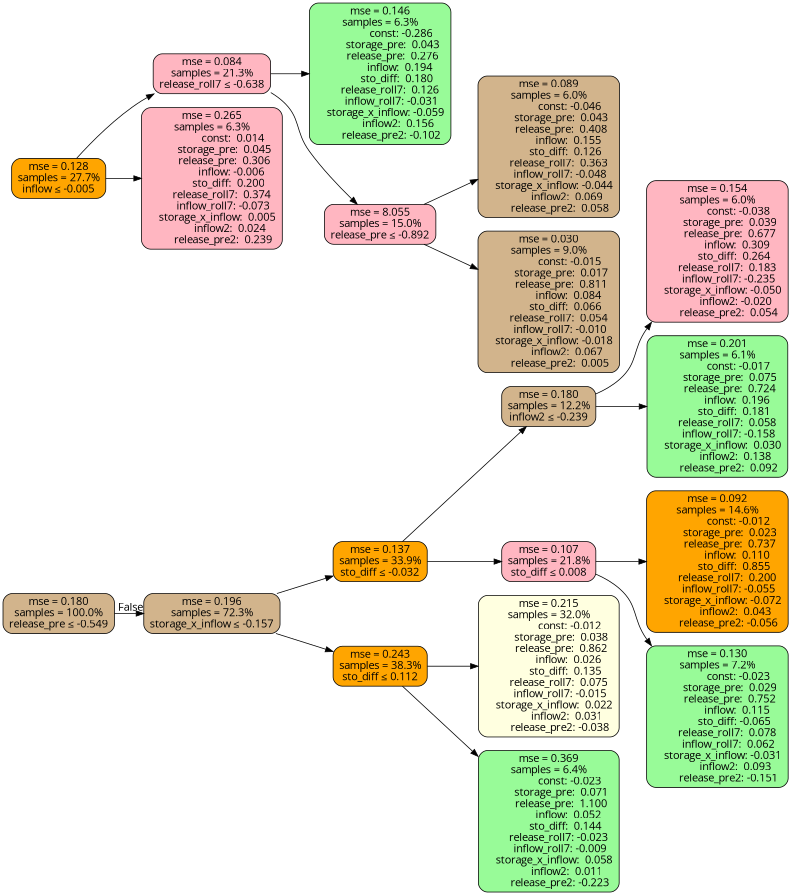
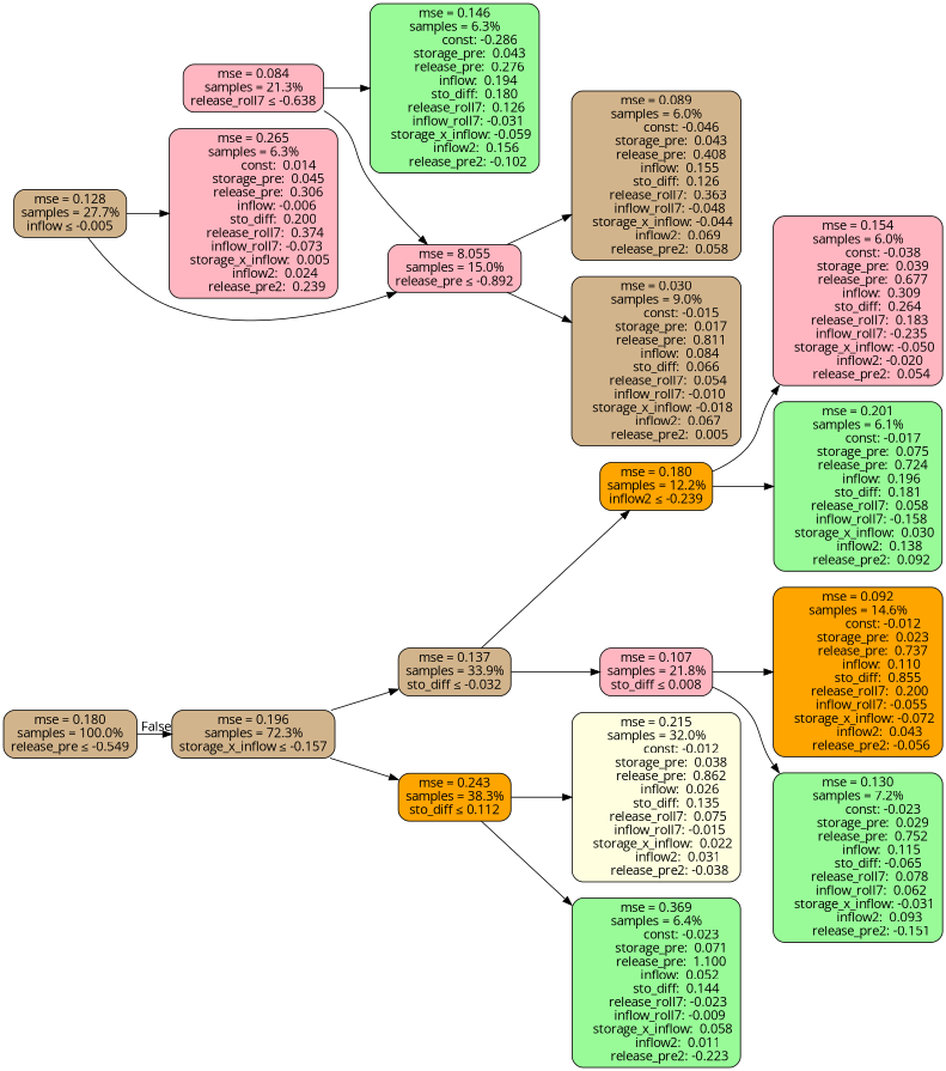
  digraph {
    fontname="Open Sans"
    rankdir=LR
    node [color=black fillcolor=tan fontname="Open Sans" shape=rectangle style="filled, rounded"]
    edge [fontname="Open Sans"]
    n1 [label="mse = 0.180\nsamples = 100.0%\nrelease_pre &le; -0.549"]
    n2 [label="mse = 0.196\nsamples = 72.3%\nstorage_x_inflow &le; -0.157"]
-   n3 [fillcolor=orange label="mse = 0.128\nsamples = 27.7%\ninflow &le; -0.005"]
+   n3 [label="mse = 0.128\nsamples = 27.7%\ninflow &le; -0.005"]
    n4 [fillcolor=lightpink label="mse = 0.084\nsamples = 21.3%\nrelease_roll7 &le; -0.638"]
    n5 [fillcolor=lightpink label="mse = 0.265\nsamples = 6.3%\n               const:  0.014\n         storage_pre:  0.045\n         release_pre:  0.306\n              inflow: -0.006\n            sto_diff:  0.200\n       release_roll7:  0.374\n        inflow_roll7: -0.073\n    storage_x_inflow:  0.005\n             inflow2:  0.024\n        release_pre2:  0.239"]
-   n6 [fillcolor=orange label="mse = 0.137\nsamples = 33.9%\nsto_diff &le; -0.032"]
+   n6 [label="mse = 0.137\nsamples = 33.9%\nsto_diff &le; -0.032"]
    n7 [fillcolor=orange label="mse = 0.243\nsamples = 38.3%\nsto_diff &le; 0.112"]
    n8 [fillcolor=lightpink label="mse = 8.055\nsamples = 15.0%\nrelease_pre &le; -0.892"]
    n9 [fillcolor=palegreen label="mse = 0.146\nsamples = 6.3%\n               const: -0.286\n         storage_pre:  0.043\n         release_pre:  0.276\n              inflow:  0.194\n            sto_diff:  0.180\n       release_roll7:  0.126\n        inflow_roll7: -0.031\n    storage_x_inflow: -0.059\n             inflow2:  0.156\n        release_pre2: -0.102"]
    n10 [label="mse = 0.089\nsamples = 6.0%\n               const: -0.046\n         storage_pre:  0.043\n         release_pre:  0.408\n              inflow:  0.155\n            sto_diff:  0.126\n       release_roll7:  0.363\n        inflow_roll7: -0.048\n    storage_x_inflow: -0.044\n             inflow2:  0.069\n        release_pre2:  0.058"]
    n11 [label="mse = 0.030\nsamples = 9.0%\n               const: -0.015\n         storage_pre:  0.017\n         release_pre:  0.811\n              inflow:  0.084\n            sto_diff:  0.066\n       release_roll7:  0.054\n        inflow_roll7: -0.010\n    storage_x_inflow: -0.018\n             inflow2:  0.067\n        release_pre2:  0.005"]
-   n12 [label="mse = 0.180\nsamples = 12.2%\ninflow2 &le; -0.239"]
+   n12 [fillcolor=orange label="mse = 0.180\nsamples = 12.2%\ninflow2 &le; -0.239"]
    n13 [fillcolor=lightpink label="mse = 0.107\nsamples = 21.8%\nsto_diff &le; 0.008"]
    n14 [fillcolor=lightyellow label="mse = 0.215\nsamples = 32.0%\n               const: -0.012\n         storage_pre:  0.038\n         release_pre:  0.862\n              inflow:  0.026\n            sto_diff:  0.135\n       release_roll7:  0.075\n        inflow_roll7: -0.015\n    storage_x_inflow:  0.022\n             inflow2:  0.031\n        release_pre2: -0.038"]
    n15 [fillcolor=palegreen label="mse = 0.369\nsamples = 6.4%\n               const: -0.023\n         storage_pre:  0.071\n         release_pre:  1.100\n              inflow:  0.052\n            sto_diff:  0.144\n       release_roll7: -0.023\n        inflow_roll7: -0.009\n    storage_x_inflow:  0.058\n             inflow2:  0.011\n        release_pre2: -0.223"]
    n16 [fillcolor=lightpink label="mse = 0.154\nsamples = 6.0%\n               const: -0.038\n         storage_pre:  0.039\n         release_pre:  0.677\n              inflow:  0.309\n            sto_diff:  0.264\n       release_roll7:  0.183\n        inflow_roll7: -0.235\n    storage_x_inflow: -0.050\n             inflow2: -0.020\n        release_pre2:  0.054"]
    n17 [fillcolor=palegreen label="mse = 0.201\nsamples = 6.1%\n               const: -0.017\n         storage_pre:  0.075\n         release_pre:  0.724\n              inflow:  0.196\n            sto_diff:  0.181\n       release_roll7:  0.058\n        inflow_roll7: -0.158\n    storage_x_inflow:  0.030\n             inflow2:  0.138\n        release_pre2:  0.092"]
    n18 [fillcolor=orange label="mse = 0.092\nsamples = 14.6%\n               const: -0.012\n         storage_pre:  0.023\n         release_pre:  0.737\n              inflow:  0.110\n            sto_diff:  0.855\n       release_roll7:  0.200\n        inflow_roll7: -0.055\n    storage_x_inflow: -0.072\n             inflow2:  0.043\n        release_pre2: -0.056"]
    n19 [fillcolor=palegreen label="mse = 0.130\nsamples = 7.2%\n               const: -0.023\n         storage_pre:  0.029\n         release_pre:  0.752\n              inflow:  0.115\n            sto_diff: -0.065\n       release_roll7:  0.078\n        inflow_roll7:  0.062\n    storage_x_inflow: -0.031\n             inflow2:  0.093\n        release_pre2: -0.151"]
    n1 -> n2 [headlabel=False labelangle=-45 labeldistance=2.5]
    n2 -> n6
    n2 -> n7
-   n3 -> n4
+   n3 -> n8
    n3 -> n5
    n4 -> n8
    n4 -> n9
    n6 -> n12
    n6 -> n13
    n7 -> n14
    n7 -> n15
    n8 -> n10
    n8 -> n11
    n12 -> n16
    n12 -> n17
    n13 -> n18
    n13 -> n19
  }
